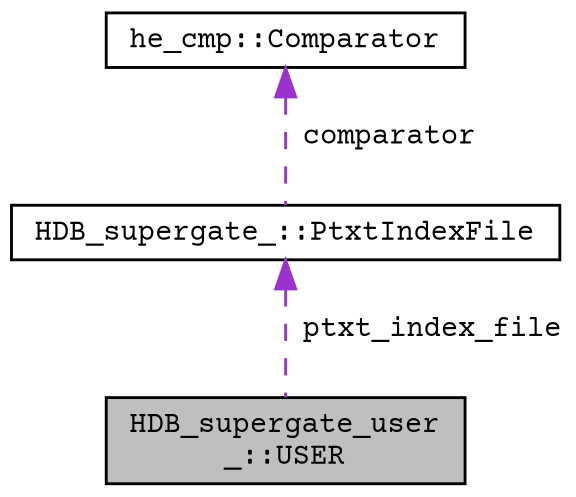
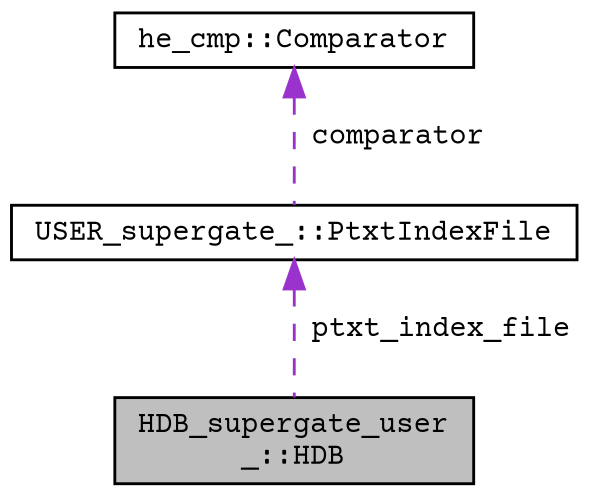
  digraph {
    fontname="Courier Prime"
    node [color=black fillcolor=white fontname="Courier Prime" fontsize=10 shape=record style=filled]
    edge [color=darkorchid3 dir=back fontname="Courier Prime" fontsize=10 labelfontname=Helvetica labelfontsize=10 style=dashed]
-   n1 [fillcolor=grey75 fontcolor=black height=0.2 label="HDB_supergate_user\l_::USER" width=0.4]
+   n1 [fillcolor=grey75 fontcolor=black height=0.2 label="HDB_supergate_user\l_::HDB" width=0.4]
    n2 [height=0.2 label="he_cmp::Comparator" width=0.4]
-   n3 [height=0.2 label="HDB_supergate_::PtxtIndexFile" width=0.4]
+   n3 [height=0.2 label="USER_supergate_::PtxtIndexFile" width=0.4]
    n2 -> n3 [label=" comparator"]
    n3 -> n1 [label=" ptxt_index_file"]
  }
